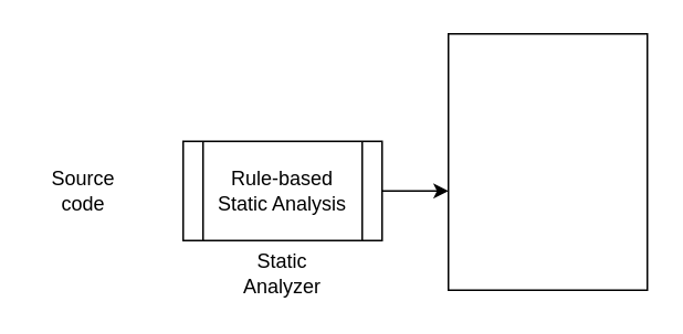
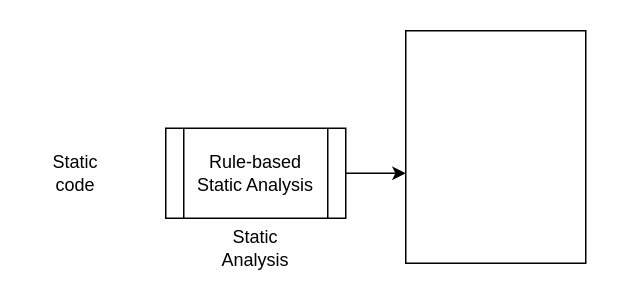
  <mxCell id="0" />
  <mxCell id="1" parent="0" />
- <mxCell id="2" value="Source code" style="text;html=1;align=center;verticalAlign=middle;whiteSpace=wrap;rounded=0;" vertex="1" parent="1"><mxGeometry x="20" y="100" width="60" height="30" as="geometry" /></mxCell>
+ <mxCell id="2" value="Static code" style="text;html=1;align=center;verticalAlign=middle;whiteSpace=wrap;rounded=0;" vertex="1" parent="1"><mxGeometry x="20" y="100" width="60" height="30" as="geometry" /></mxCell>
  <mxCell id="3" value="" style="edgeStyle=orthogonalEdgeStyle;rounded=0;orthogonalLoop=1;jettySize=auto;html=1;" edge="1" parent="1" source="4" target="6"><mxGeometry relative="1" as="geometry"><Array as="points"><mxPoint x="290" y="115" /><mxPoint x="290" y="100" /></Array></mxGeometry></mxCell>
  <mxCell id="4" value="Rule-based Static Analysis" style="shape=process;whiteSpace=wrap;html=1;backgroundOutline=1;" vertex="1" parent="1"><mxGeometry x="110" y="85" width="120" height="60" as="geometry" /></mxCell>
- <mxCell id="5" value="Static Analyzer" style="text;html=1;align=center;verticalAlign=middle;whiteSpace=wrap;rounded=0;" vertex="1" parent="1"><mxGeometry x="140" y="150" width="60" height="30" as="geometry" /></mxCell>
+ <mxCell id="5" value="Static Analysis" style="text;html=1;align=center;verticalAlign=middle;whiteSpace=wrap;rounded=0;" vertex="1" parent="1"><mxGeometry x="140" y="150" width="60" height="30" as="geometry" /></mxCell>
  <mxCell id="6" value="" style="whiteSpace=wrap;html=1;" vertex="1" parent="1"><mxGeometry x="270" y="20" width="120" height="155" as="geometry" /></mxCell>
